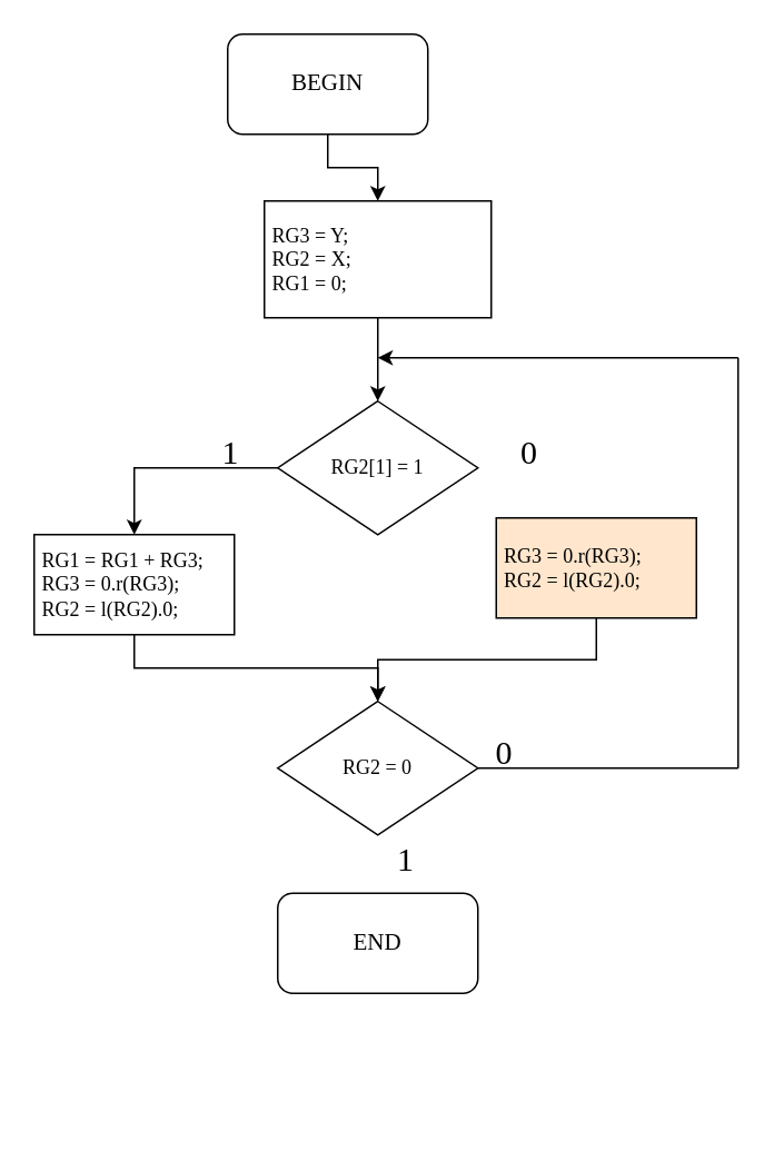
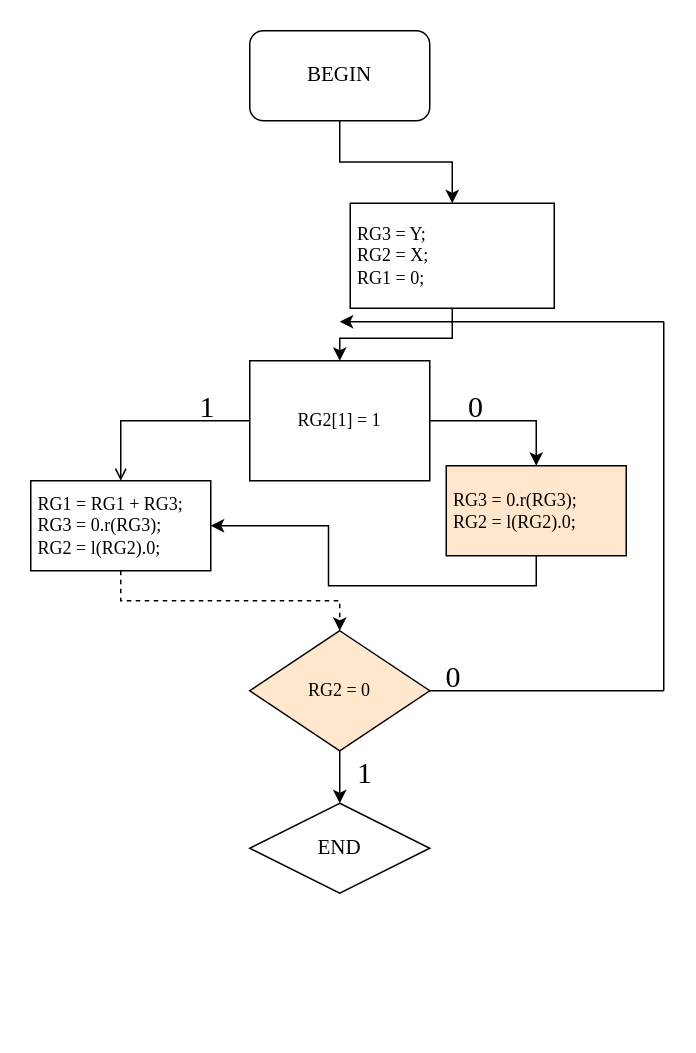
  <mxCell id="0" />
  <mxCell id="1" parent="0" />
  <mxCell id="2" style="edgeStyle=orthogonalEdgeStyle;rounded=0;orthogonalLoop=1;jettySize=auto;html=1;exitX=0.5;exitY=1;exitDx=0;exitDy=0;entryX=0.5;entryY=0;entryDx=0;entryDy=0;" parent="1" source="14" target="4" edge="1"><mxGeometry relative="1" as="geometry"><mxPoint x="226" y="60" as="sourcePoint" /></mxGeometry></mxCell>
  <mxCell id="3" style="edgeStyle=orthogonalEdgeStyle;rounded=0;orthogonalLoop=1;jettySize=auto;html=1;exitX=0.5;exitY=1;exitDx=0;exitDy=0;entryX=0.5;entryY=0;entryDx=0;entryDy=0;" parent="1" source="4" target="7" edge="1"><mxGeometry relative="1" as="geometry" /></mxCell>
- <mxCell id="4" value="&lt;div style=&quot;&quot;&gt;&lt;span style=&quot;font-family: Consolas; background-color: initial;&quot;&gt;&amp;nbsp;RG3 = Y;&lt;/span&gt;&lt;/div&gt;&lt;font face=&quot;Consolas&quot; data-font-src=&quot;https://fonts.googleapis.com/css?family=Comfortaa&quot;&gt;&lt;div style=&quot;&quot;&gt;&lt;span style=&quot;background-color: initial;&quot;&gt;&amp;nbsp;RG2&amp;nbsp;= X;&lt;/span&gt;&lt;/div&gt;&lt;div style=&quot;&quot;&gt;&lt;span style=&quot;background-color: initial;&quot;&gt;&amp;nbsp;RG1&amp;nbsp;= 0;&lt;/span&gt;&lt;/div&gt;&lt;/font&gt;" style="rounded=0;whiteSpace=wrap;html=1;align=left;" parent="1" vertex="1"><mxGeometry x="158" y="120" width="136" height="70" as="geometry" /></mxCell>
- <mxCell id="5" style="edgeStyle=orthogonalEdgeStyle;rounded=0;orthogonalLoop=1;jettySize=auto;html=1;entryX=0.5;entryY=0;entryDx=0;entryDy=0;" parent="1" source="7" target="9" edge="1"><mxGeometry relative="1" as="geometry" /></mxCell>
- <mxCell id="7" value="&lt;font face=&quot;Consolas&quot; data-font-src=&quot;https://fonts.googleapis.com/css?family=Consolas&quot;&gt;RG2[1] = 1&lt;/font&gt;" style="rhombus;whiteSpace=wrap;html=1;" parent="1" vertex="1"><mxGeometry x="166" y="240" width="120" height="80" as="geometry" /></mxCell>
- <mxCell id="8" style="edgeStyle=orthogonalEdgeStyle;rounded=0;orthogonalLoop=1;jettySize=auto;html=1;entryX=0.5;entryY=0;entryDx=0;entryDy=0;exitX=0.5;exitY=1;exitDx=0;exitDy=0;" parent="1" source="9" target="11" edge="1"><mxGeometry relative="1" as="geometry" /></mxCell>
+ <mxCell id="4" value="&lt;div style=&quot;&quot;&gt;&lt;span style=&quot;font-family: Consolas; background-color: initial;&quot;&gt;&amp;nbsp;RG3 = Y;&lt;/span&gt;&lt;/div&gt;&lt;font face=&quot;Consolas&quot; data-font-src=&quot;https://fonts.googleapis.com/css?family=Comfortaa&quot;&gt;&lt;div style=&quot;&quot;&gt;&lt;span style=&quot;background-color: initial;&quot;&gt;&amp;nbsp;RG2&amp;nbsp;= X;&lt;/span&gt;&lt;/div&gt;&lt;div style=&quot;&quot;&gt;&lt;span style=&quot;background-color: initial;&quot;&gt;&amp;nbsp;RG1&amp;nbsp;= 0;&lt;/span&gt;&lt;/div&gt;&lt;/font&gt;" style="rounded=0;whiteSpace=wrap;html=1;align=left;" parent="1" vertex="1"><mxGeometry x="233" y="135" width="136" height="70" as="geometry" /></mxCell>
+ <mxCell id="5" style="edgeStyle=orthogonalEdgeStyle;rounded=0;orthogonalLoop=1;jettySize=auto;html=1;entryX=0.5;entryY=0;entryDx=0;entryDy=0;endArrow=open;" parent="1" source="7" target="9" edge="1"><mxGeometry relative="1" as="geometry" /></mxCell>
+ <mxCell id="6" style="edgeStyle=orthogonalEdgeStyle;rounded=0;orthogonalLoop=1;jettySize=auto;html=1;entryX=0.5;entryY=0;entryDx=0;entryDy=0;" parent="1" source="7" target="18" edge="1"><mxGeometry relative="1" as="geometry" /></mxCell>
+ <mxCell id="7" value="&lt;font face=&quot;Consolas&quot; data-font-src=&quot;https://fonts.googleapis.com/css?family=Consolas&quot;&gt;RG2[1] = 1&lt;/font&gt;" style="whiteSpace=wrap;html=1;rounded=0;" parent="1" vertex="1"><mxGeometry x="166" y="240" width="120" height="80" as="geometry" /></mxCell>
+ <mxCell id="8" style="edgeStyle=orthogonalEdgeStyle;rounded=0;orthogonalLoop=1;jettySize=auto;html=1;entryX=0.5;entryY=0;entryDx=0;entryDy=0;exitX=0.5;exitY=1;exitDx=0;exitDy=0;dashed=1;" parent="1" source="9" target="11" edge="1"><mxGeometry relative="1" as="geometry" /></mxCell>
  <mxCell id="9" value="&lt;font data-font-src=&quot;https://fonts.googleapis.com/css?family=Consolas&quot; face=&quot;Consolas&quot;&gt;&amp;nbsp;RG1&amp;nbsp;= RG1&amp;nbsp;+ RG3;&lt;/font&gt;&lt;div&gt;&lt;font face=&quot;Consolas&quot;&gt;&amp;nbsp;RG3 = 0.r(RG3);&lt;/font&gt;&lt;/div&gt;&lt;div&gt;&lt;font face=&quot;Consolas&quot;&gt;&amp;nbsp;RG2 = l(RG2).0;&lt;/font&gt;&lt;/div&gt;" style="rounded=0;whiteSpace=wrap;html=1;align=left;" parent="1" vertex="1"><mxGeometry x="20" y="320" width="120" height="60" as="geometry" /></mxCell>
- <mxCell id="11" value="&lt;font face=&quot;Consolas&quot;&gt;RG2 = 0&lt;/font&gt;" style="rhombus;whiteSpace=wrap;html=1;" parent="1" vertex="1"><mxGeometry x="166" y="420" width="120" height="80" as="geometry" /></mxCell>
+ <mxCell id="10" style="edgeStyle=orthogonalEdgeStyle;rounded=0;orthogonalLoop=1;jettySize=auto;html=1;entryX=0.5;entryY=0;entryDx=0;entryDy=0;" parent="1" source="11" target="15" edge="1"><mxGeometry relative="1" as="geometry" /></mxCell>
+ <mxCell id="11" value="&lt;font face=&quot;Consolas&quot;&gt;RG2 = 0&lt;/font&gt;" style="rhombus;whiteSpace=wrap;html=1;fillColor=#ffe6cc;" parent="1" vertex="1"><mxGeometry x="166" y="420" width="120" height="80" as="geometry" /></mxCell>
  <mxCell id="12" style="edgeStyle=orthogonalEdgeStyle;rounded=0;orthogonalLoop=1;jettySize=auto;html=1;exitX=0.5;exitY=1;exitDx=0;exitDy=0;fontSize=20;" parent="1" edge="1"><mxGeometry relative="1" as="geometry"><mxPoint x="246" y="680" as="sourcePoint" /><mxPoint x="246" y="680" as="targetPoint" /></mxGeometry></mxCell>
  <mxCell id="13" value="&lt;font data-font-src=&quot;https://fonts.googleapis.com/css?family=Consolas&quot; face=&quot;Consolas&quot;&gt;1&lt;/font&gt;" style="text;html=1;strokeColor=none;fillColor=none;align=center;verticalAlign=middle;whiteSpace=wrap;rounded=0;fontSize=20;" parent="1" vertex="1"><mxGeometry x="118" y="260" width="40" height="20" as="geometry" /></mxCell>
- <mxCell id="14" value="&lt;font style=&quot;font-size: 14px;&quot; data-font-src=&quot;https://fonts.googleapis.com/css?family=Consolas&quot; face=&quot;Consolas&quot;&gt;BEGIN&lt;/font&gt;" style="rounded=1;whiteSpace=wrap;html=1;" parent="1" vertex="1"><mxGeometry x="136" y="20" width="120" height="60" as="geometry" /></mxCell>
- <mxCell id="15" value="&lt;font style=&quot;font-size: 14px;&quot; data-font-src=&quot;https://fonts.googleapis.com/css?family=Consolas&quot; face=&quot;Consolas&quot;&gt;END&lt;/font&gt;" style="rounded=1;whiteSpace=wrap;html=1;" parent="1" vertex="1"><mxGeometry x="166" y="535" width="120" height="60" as="geometry" /></mxCell>
+ <mxCell id="14" value="&lt;font style=&quot;font-size: 14px;&quot; data-font-src=&quot;https://fonts.googleapis.com/css?family=Consolas&quot; face=&quot;Consolas&quot;&gt;BEGIN&lt;/font&gt;" style="rounded=1;whiteSpace=wrap;html=1;" parent="1" vertex="1"><mxGeometry x="166" y="20" width="120" height="60" as="geometry" /></mxCell>
+ <mxCell id="15" value="&lt;font style=&quot;font-size: 14px;&quot; data-font-src=&quot;https://fonts.googleapis.com/css?family=Consolas&quot; face=&quot;Consolas&quot;&gt;END&lt;/font&gt;" style="rhombus;whiteSpace=wrap;html=1;" parent="1" vertex="1"><mxGeometry x="166" y="535" width="120" height="60" as="geometry" /></mxCell>
  <mxCell id="16" value="&lt;font data-font-src=&quot;https://fonts.googleapis.com/css?family=Consolas&quot; face=&quot;Consolas&quot;&gt;1&lt;/font&gt;" style="text;html=1;strokeColor=none;fillColor=none;align=center;verticalAlign=middle;whiteSpace=wrap;rounded=0;fontSize=20;" parent="1" vertex="1"><mxGeometry x="223" y="504" width="40" height="20" as="geometry" /></mxCell>
- <mxCell id="17" style="edgeStyle=orthogonalEdgeStyle;rounded=0;orthogonalLoop=1;jettySize=auto;html=1;entryX=0.5;entryY=0;entryDx=0;entryDy=0;exitX=0.5;exitY=1;exitDx=0;exitDy=0;" parent="1" source="18" target="11" edge="1"><mxGeometry relative="1" as="geometry" /></mxCell>
+ <mxCell id="17" style="edgeStyle=orthogonalEdgeStyle;rounded=0;orthogonalLoop=1;jettySize=auto;html=1;exitX=0.5;exitY=1;exitDx=0;exitDy=0;" parent="1" source="18" target="9" edge="1"><mxGeometry relative="1" as="geometry" /></mxCell>
  <mxCell id="18" value="&lt;font face=&quot;Consolas&quot;&gt;&amp;nbsp;RG3 = 0.r(RG3);&lt;/font&gt;&lt;div&gt;&lt;font face=&quot;Consolas&quot;&gt;&amp;nbsp;RG2 = l(RG2).0;&lt;/font&gt;&lt;/div&gt;" style="rounded=0;whiteSpace=wrap;html=1;align=left;fillColor=#ffe6cc;" parent="1" vertex="1"><mxGeometry x="297" y="310" width="120" height="60" as="geometry" /></mxCell>
  <mxCell id="19" value="&lt;font data-font-src=&quot;https://fonts.googleapis.com/css?family=Consolas&quot; face=&quot;Consolas&quot;&gt;0&lt;/font&gt;" style="text;html=1;strokeColor=none;fillColor=none;align=center;verticalAlign=middle;whiteSpace=wrap;rounded=0;fontSize=20;" parent="1" vertex="1"><mxGeometry x="297" y="260" width="40" height="20" as="geometry" /></mxCell>
  <mxCell id="20" value="" style="endArrow=none;html=1;rounded=0;exitX=1;exitY=0.5;exitDx=0;exitDy=0;" parent="1" source="11" edge="1"><mxGeometry width="50" height="50" relative="1" as="geometry"><mxPoint x="432" y="310" as="sourcePoint" /><mxPoint x="442" y="460" as="targetPoint" /></mxGeometry></mxCell>
  <mxCell id="21" value="" style="endArrow=none;html=1;rounded=0;" parent="1" edge="1"><mxGeometry width="50" height="50" relative="1" as="geometry"><mxPoint x="442" y="460" as="sourcePoint" /><mxPoint x="442" y="214" as="targetPoint" /></mxGeometry></mxCell>
  <mxCell id="22" value="" style="endArrow=classic;html=1;rounded=0;" parent="1" edge="1"><mxGeometry width="50" height="50" relative="1" as="geometry"><mxPoint x="442" y="214" as="sourcePoint" /><mxPoint x="226" y="214" as="targetPoint" /></mxGeometry></mxCell>
  <mxCell id="23" value="&lt;font data-font-src=&quot;https://fonts.googleapis.com/css?family=Consolas&quot; face=&quot;Consolas&quot;&gt;0&lt;/font&gt;" style="text;html=1;strokeColor=none;fillColor=none;align=center;verticalAlign=middle;whiteSpace=wrap;rounded=0;fontSize=20;" parent="1" vertex="1"><mxGeometry x="282" y="440" width="40" height="20" as="geometry" /></mxCell>
